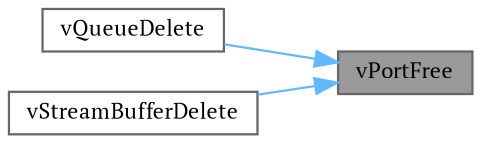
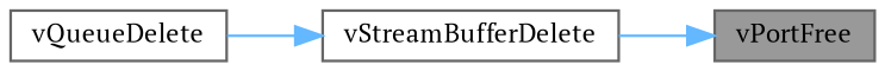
  digraph {
    fontname="PT Serif"
    rankdir=RL
    node [color=grey40 fillcolor=white fontname="PT Serif" fontsize=10 shape=box style=filled]
    edge [color=steelblue1 dir=back fontname="PT Serif" fontsize=10 labelfontname=Helvetica labelfontsize=10 style=solid]
    n1 [color=gray40 fillcolor=grey60 fontcolor=black height=0.2 label=vPortFree width=0.4]
    n2 [height=0.2 label=vQueueDelete width=0.4]
    n3 [height=0.2 label=vStreamBufferDelete width=0.4]
-   n1 -> n2
+   n3 -> n2
    n1 -> n3
  }
